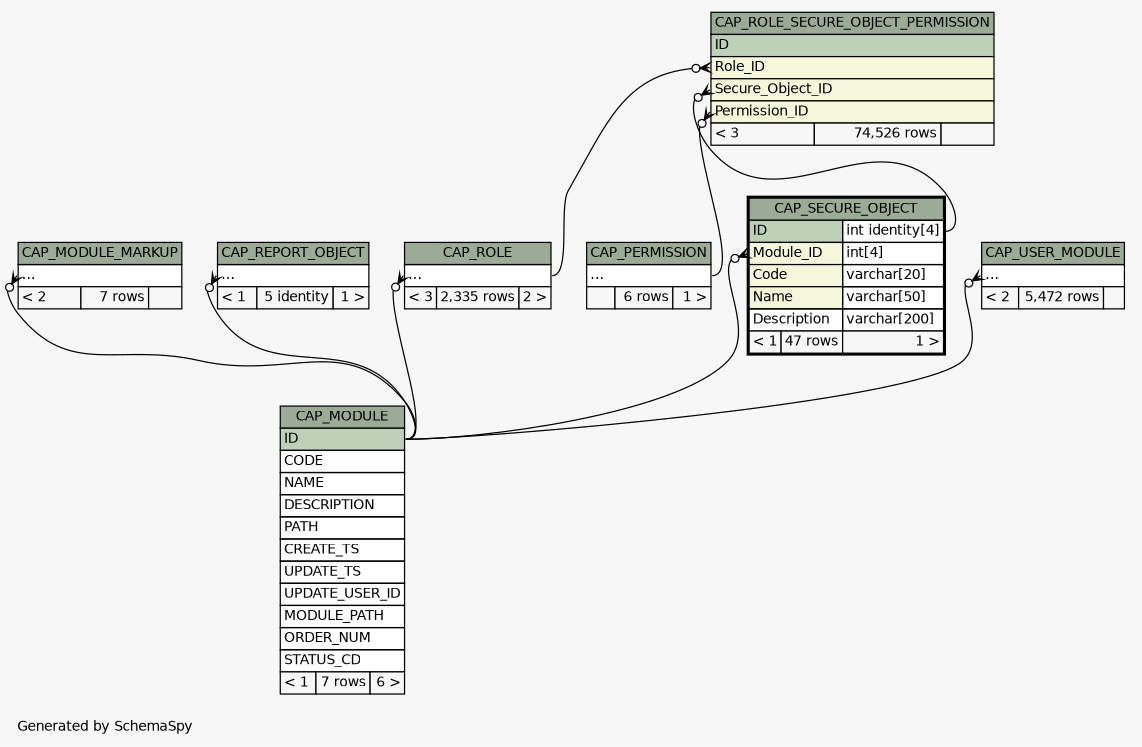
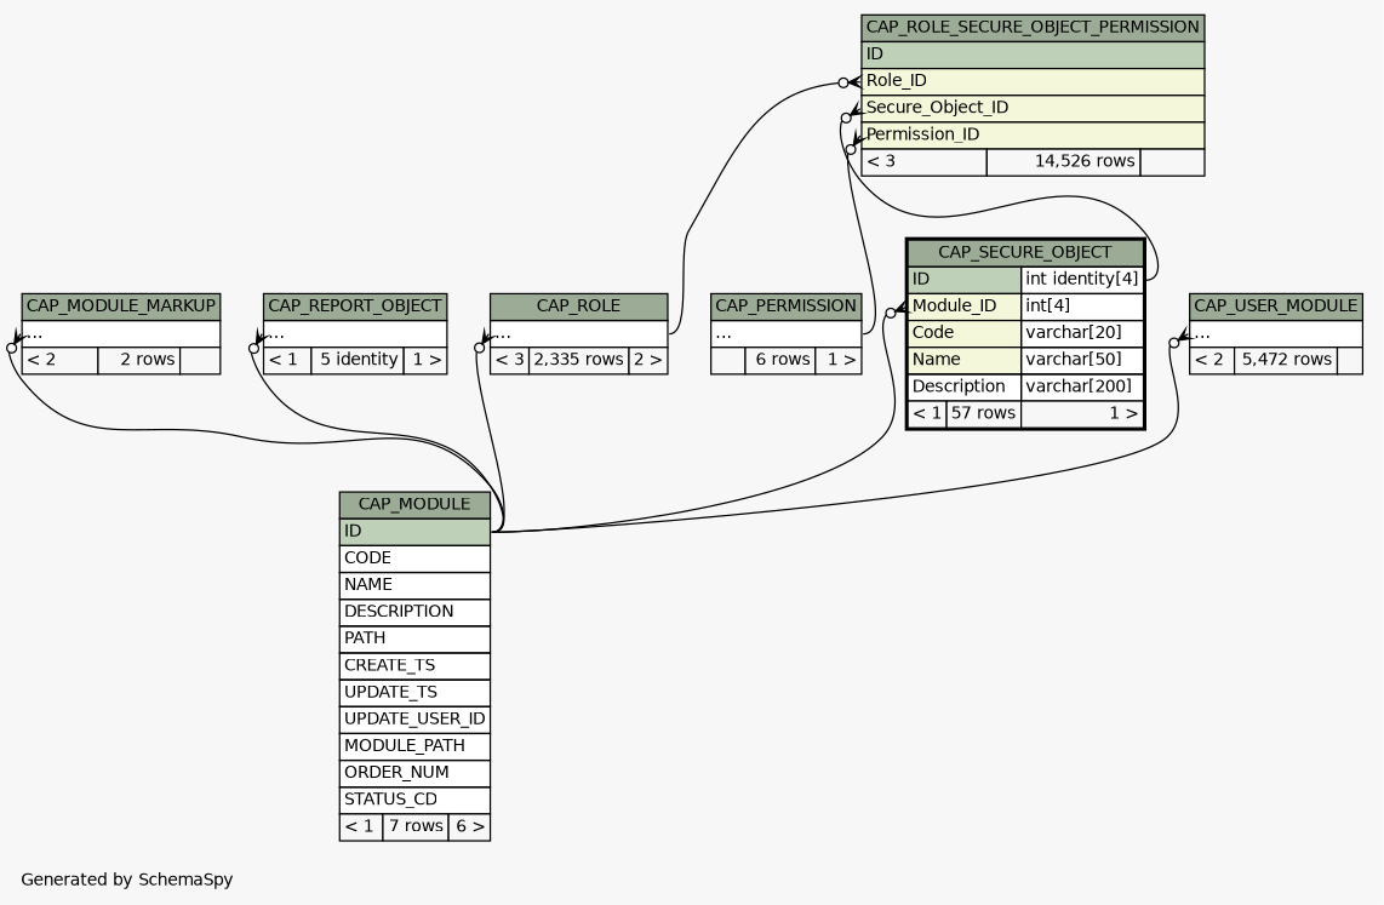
  digraph {
    bgcolor="#f7f7f7"
    fontname=Helvetica
    fontsize=11
    label="\nGenerated by SchemaSpy"
    labeljust=l
    nodesep=0.18
    rankdir=TB
    ranksep=0.46
    node [fontname=Helvetica fontsize=11 shape=plaintext]
    edge [arrowhead=none arrowsize=0.8 arrowtail=crowodot dir=back headport="ID:e" tailport="elipses:w"]
    n1 [label=<     <TABLE BORDER="0" CELLBORDER="1" CELLSPACING="0" BGCOLOR="#ffffff">       <TR><TD COLSPAN="3" BGCOLOR="#9bab96" ALIGN="CENTER">CAP_MODULE</TD></TR>       <TR><TD PORT="ID" COLSPAN="3" BGCOLOR="#bed1b8" ALIGN="LEFT">ID</TD></TR>       <TR><TD PORT="CODE" COLSPAN="3" ALIGN="LEFT">CODE</TD></TR>       <TR><TD PORT="NAME" COLSPAN="3" ALIGN="LEFT">NAME</TD></TR>       <TR><TD PORT="DESCRIPTION" COLSPAN="3" ALIGN="LEFT">DESCRIPTION</TD></TR>       <TR><TD PORT="PATH" COLSPAN="3" ALIGN="LEFT">PATH</TD></TR>       <TR><TD PORT="CREATE_TS" COLSPAN="3" ALIGN="LEFT">CREATE_TS</TD></TR>       <TR><TD PORT="UPDATE_TS" COLSPAN="3" ALIGN="LEFT">UPDATE_TS</TD></TR>       <TR><TD PORT="UPDATE_USER_ID" COLSPAN="3" ALIGN="LEFT">UPDATE_USER_ID</TD></TR>       <TR><TD PORT="MODULE_PATH" COLSPAN="3" ALIGN="LEFT">MODULE_PATH</TD></TR>       <TR><TD PORT="ORDER_NUM" COLSPAN="3" ALIGN="LEFT">ORDER_NUM</TD></TR>       <TR><TD PORT="STATUS_CD" COLSPAN="3" ALIGN="LEFT">STATUS_CD</TD></TR>       <TR><TD ALIGN="LEFT" BGCOLOR="#f7f7f7">&lt; 1</TD><TD ALIGN="RIGHT" BGCOLOR="#f7f7f7">7 rows</TD><TD ALIGN="RIGHT" BGCOLOR="#f7f7f7">6 &gt;</TD></TR>     </TABLE>>]
-   n2 [label=<     <TABLE BORDER="0" CELLBORDER="1" CELLSPACING="0" BGCOLOR="#ffffff">       <TR><TD COLSPAN="3" BGCOLOR="#9bab96" ALIGN="CENTER">CAP_MODULE_MARKUP</TD></TR>       <TR><TD PORT="elipses" COLSPAN="3" ALIGN="LEFT">...</TD></TR>       <TR><TD ALIGN="LEFT" BGCOLOR="#f7f7f7">&lt; 2</TD><TD ALIGN="RIGHT" BGCOLOR="#f7f7f7">7 rows</TD><TD ALIGN="RIGHT" BGCOLOR="#f7f7f7">  </TD></TR>     </TABLE>>]
+   n2 [label=<     <TABLE BORDER="0" CELLBORDER="1" CELLSPACING="0" BGCOLOR="#ffffff">       <TR><TD COLSPAN="3" BGCOLOR="#9bab96" ALIGN="CENTER">CAP_MODULE_MARKUP</TD></TR>       <TR><TD PORT="elipses" COLSPAN="3" ALIGN="LEFT">...</TD></TR>       <TR><TD ALIGN="LEFT" BGCOLOR="#f7f7f7">&lt; 2</TD><TD ALIGN="RIGHT" BGCOLOR="#f7f7f7">2 rows</TD><TD ALIGN="RIGHT" BGCOLOR="#f7f7f7">  </TD></TR>     </TABLE>>]
    n3 [label=<     <TABLE BORDER="0" CELLBORDER="1" CELLSPACING="0" BGCOLOR="#ffffff">       <TR><TD COLSPAN="3" BGCOLOR="#9bab96" ALIGN="CENTER">CAP_REPORT_OBJECT</TD></TR>       <TR><TD PORT="elipses" COLSPAN="3" ALIGN="LEFT">...</TD></TR>       <TR><TD ALIGN="LEFT" BGCOLOR="#f7f7f7">&lt; 1</TD><TD ALIGN="RIGHT" BGCOLOR="#f7f7f7">5 identity</TD><TD ALIGN="RIGHT" BGCOLOR="#f7f7f7">1 &gt;</TD></TR>     </TABLE>>]
    n4 [label=<     <TABLE BORDER="0" CELLBORDER="1" CELLSPACING="0" BGCOLOR="#ffffff">       <TR><TD COLSPAN="3" BGCOLOR="#9bab96" ALIGN="CENTER">CAP_ROLE</TD></TR>       <TR><TD PORT="elipses" COLSPAN="3" ALIGN="LEFT">...</TD></TR>       <TR><TD ALIGN="LEFT" BGCOLOR="#f7f7f7">&lt; 3</TD><TD ALIGN="RIGHT" BGCOLOR="#f7f7f7">2,335 rows</TD><TD ALIGN="RIGHT" BGCOLOR="#f7f7f7">2 &gt;</TD></TR>     </TABLE>>]
-   n5 [label=<     <TABLE BORDER="0" CELLBORDER="1" CELLSPACING="0" BGCOLOR="#ffffff">       <TR><TD COLSPAN="3" BGCOLOR="#9bab96" ALIGN="CENTER">CAP_ROLE_SECURE_OBJECT_PERMISSION</TD></TR>       <TR><TD PORT="ID" COLSPAN="3" BGCOLOR="#bed1b8" ALIGN="LEFT">ID</TD></TR>       <TR><TD PORT="Role_ID" COLSPAN="3" BGCOLOR="#f4f7da" ALIGN="LEFT">Role_ID</TD></TR>       <TR><TD PORT="Secure_Object_ID" COLSPAN="3" BGCOLOR="#f4f7da" ALIGN="LEFT">Secure_Object_ID</TD></TR>       <TR><TD PORT="Permission_ID" COLSPAN="3" BGCOLOR="#f4f7da" ALIGN="LEFT">Permission_ID</TD></TR>       <TR><TD ALIGN="LEFT" BGCOLOR="#f7f7f7">&lt; 3</TD><TD ALIGN="RIGHT" BGCOLOR="#f7f7f7">74,526 rows</TD><TD ALIGN="RIGHT" BGCOLOR="#f7f7f7">  </TD></TR>     </TABLE>>]
+   n5 [label=<     <TABLE BORDER="0" CELLBORDER="1" CELLSPACING="0" BGCOLOR="#ffffff">       <TR><TD COLSPAN="3" BGCOLOR="#9bab96" ALIGN="CENTER">CAP_ROLE_SECURE_OBJECT_PERMISSION</TD></TR>       <TR><TD PORT="ID" COLSPAN="3" BGCOLOR="#bed1b8" ALIGN="LEFT">ID</TD></TR>       <TR><TD PORT="Role_ID" COLSPAN="3" BGCOLOR="#f4f7da" ALIGN="LEFT">Role_ID</TD></TR>       <TR><TD PORT="Secure_Object_ID" COLSPAN="3" BGCOLOR="#f4f7da" ALIGN="LEFT">Secure_Object_ID</TD></TR>       <TR><TD PORT="Permission_ID" COLSPAN="3" BGCOLOR="#f4f7da" ALIGN="LEFT">Permission_ID</TD></TR>       <TR><TD ALIGN="LEFT" BGCOLOR="#f7f7f7">&lt; 3</TD><TD ALIGN="RIGHT" BGCOLOR="#f7f7f7">14,526 rows</TD><TD ALIGN="RIGHT" BGCOLOR="#f7f7f7">  </TD></TR>     </TABLE>>]
    n6 [label=<     <TABLE BORDER="0" CELLBORDER="1" CELLSPACING="0" BGCOLOR="#ffffff">       <TR><TD COLSPAN="3" BGCOLOR="#9bab96" ALIGN="CENTER">CAP_PERMISSION</TD></TR>       <TR><TD PORT="elipses" COLSPAN="3" ALIGN="LEFT">...</TD></TR>       <TR><TD ALIGN="LEFT" BGCOLOR="#f7f7f7">  </TD><TD ALIGN="RIGHT" BGCOLOR="#f7f7f7">6 rows</TD><TD ALIGN="RIGHT" BGCOLOR="#f7f7f7">1 &gt;</TD></TR>     </TABLE>>]
-   n7 [label=<     <TABLE BORDER="2" CELLBORDER="1" CELLSPACING="0" BGCOLOR="#ffffff">       <TR><TD COLSPAN="3" BGCOLOR="#9bab96" ALIGN="CENTER">CAP_SECURE_OBJECT</TD></TR>       <TR><TD PORT="ID" COLSPAN="2" BGCOLOR="#bed1b8" ALIGN="LEFT">ID</TD><TD PORT="ID.type" ALIGN="LEFT">int identity[4]</TD></TR>       <TR><TD PORT="Module_ID" COLSPAN="2" BGCOLOR="#f4f7da" ALIGN="LEFT">Module_ID</TD><TD PORT="Module_ID.type" ALIGN="LEFT">int[4]</TD></TR>       <TR><TD PORT="Code" COLSPAN="2" BGCOLOR="#f4f7da" ALIGN="LEFT">Code</TD><TD PORT="Code.type" ALIGN="LEFT">varchar[20]</TD></TR>       <TR><TD PORT="Name" COLSPAN="2" BGCOLOR="#f4f7da" ALIGN="LEFT">Name</TD><TD PORT="Name.type" ALIGN="LEFT">varchar[50]</TD></TR>       <TR><TD PORT="Description" COLSPAN="2" ALIGN="LEFT">Description</TD><TD PORT="Description.type" ALIGN="LEFT">varchar[200]</TD></TR>       <TR><TD ALIGN="LEFT" BGCOLOR="#f7f7f7">&lt; 1</TD><TD ALIGN="RIGHT" BGCOLOR="#f7f7f7">47 rows</TD><TD ALIGN="RIGHT" BGCOLOR="#f7f7f7">1 &gt;</TD></TR>     </TABLE>>]
+   n7 [label=<     <TABLE BORDER="2" CELLBORDER="1" CELLSPACING="0" BGCOLOR="#ffffff">       <TR><TD COLSPAN="3" BGCOLOR="#9bab96" ALIGN="CENTER">CAP_SECURE_OBJECT</TD></TR>       <TR><TD PORT="ID" COLSPAN="2" BGCOLOR="#bed1b8" ALIGN="LEFT">ID</TD><TD PORT="ID.type" ALIGN="LEFT">int identity[4]</TD></TR>       <TR><TD PORT="Module_ID" COLSPAN="2" BGCOLOR="#f4f7da" ALIGN="LEFT">Module_ID</TD><TD PORT="Module_ID.type" ALIGN="LEFT">int[4]</TD></TR>       <TR><TD PORT="Code" COLSPAN="2" BGCOLOR="#f4f7da" ALIGN="LEFT">Code</TD><TD PORT="Code.type" ALIGN="LEFT">varchar[20]</TD></TR>       <TR><TD PORT="Name" COLSPAN="2" BGCOLOR="#f4f7da" ALIGN="LEFT">Name</TD><TD PORT="Name.type" ALIGN="LEFT">varchar[50]</TD></TR>       <TR><TD PORT="Description" COLSPAN="2" ALIGN="LEFT">Description</TD><TD PORT="Description.type" ALIGN="LEFT">varchar[200]</TD></TR>       <TR><TD ALIGN="LEFT" BGCOLOR="#f7f7f7">&lt; 1</TD><TD ALIGN="RIGHT" BGCOLOR="#f7f7f7">57 rows</TD><TD ALIGN="RIGHT" BGCOLOR="#f7f7f7">1 &gt;</TD></TR>     </TABLE>>]
    n8 [label=<     <TABLE BORDER="0" CELLBORDER="1" CELLSPACING="0" BGCOLOR="#ffffff">       <TR><TD COLSPAN="3" BGCOLOR="#9bab96" ALIGN="CENTER">CAP_USER_MODULE</TD></TR>       <TR><TD PORT="elipses" COLSPAN="3" ALIGN="LEFT">...</TD></TR>       <TR><TD ALIGN="LEFT" BGCOLOR="#f7f7f7">&lt; 2</TD><TD ALIGN="RIGHT" BGCOLOR="#f7f7f7">5,472 rows</TD><TD ALIGN="RIGHT" BGCOLOR="#f7f7f7">  </TD></TR>     </TABLE>>]
    n2 -> n1
    n3 -> n1
    n4 -> n1
    n5 -> n4 [headport="elipses:e" tailport="Role_ID:w"]
    n5 -> n6 [headport="elipses:e" tailport="Permission_ID:w"]
    n5 -> n7 [headport="ID.type:e" tailport="Secure_Object_ID:w"]
    n7 -> n1 [tailport="Module_ID:w"]
    n8 -> n1
  }
